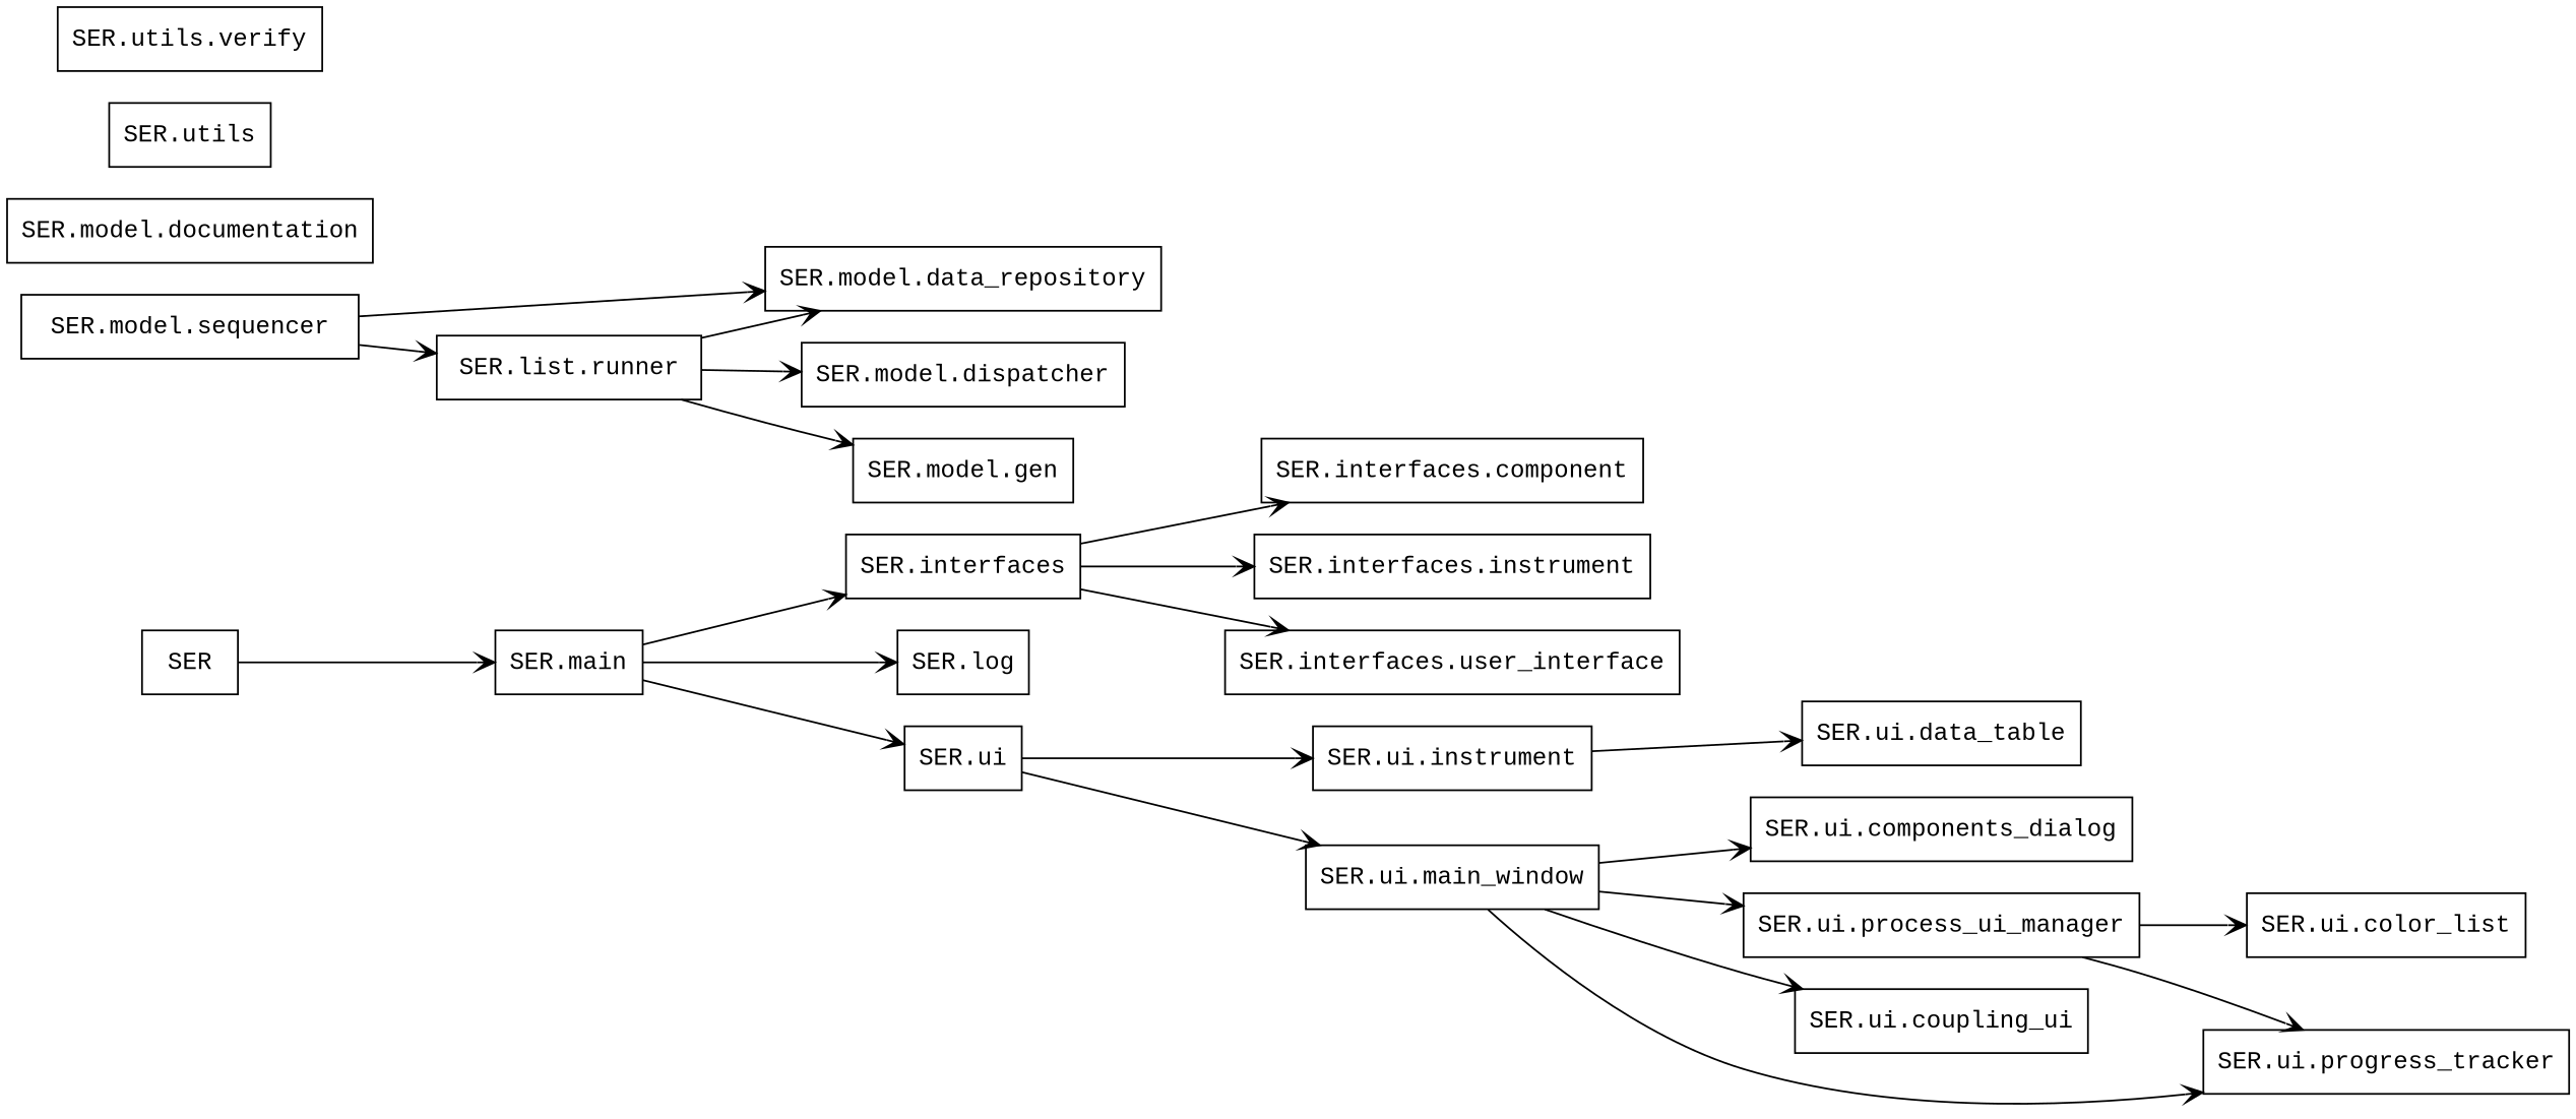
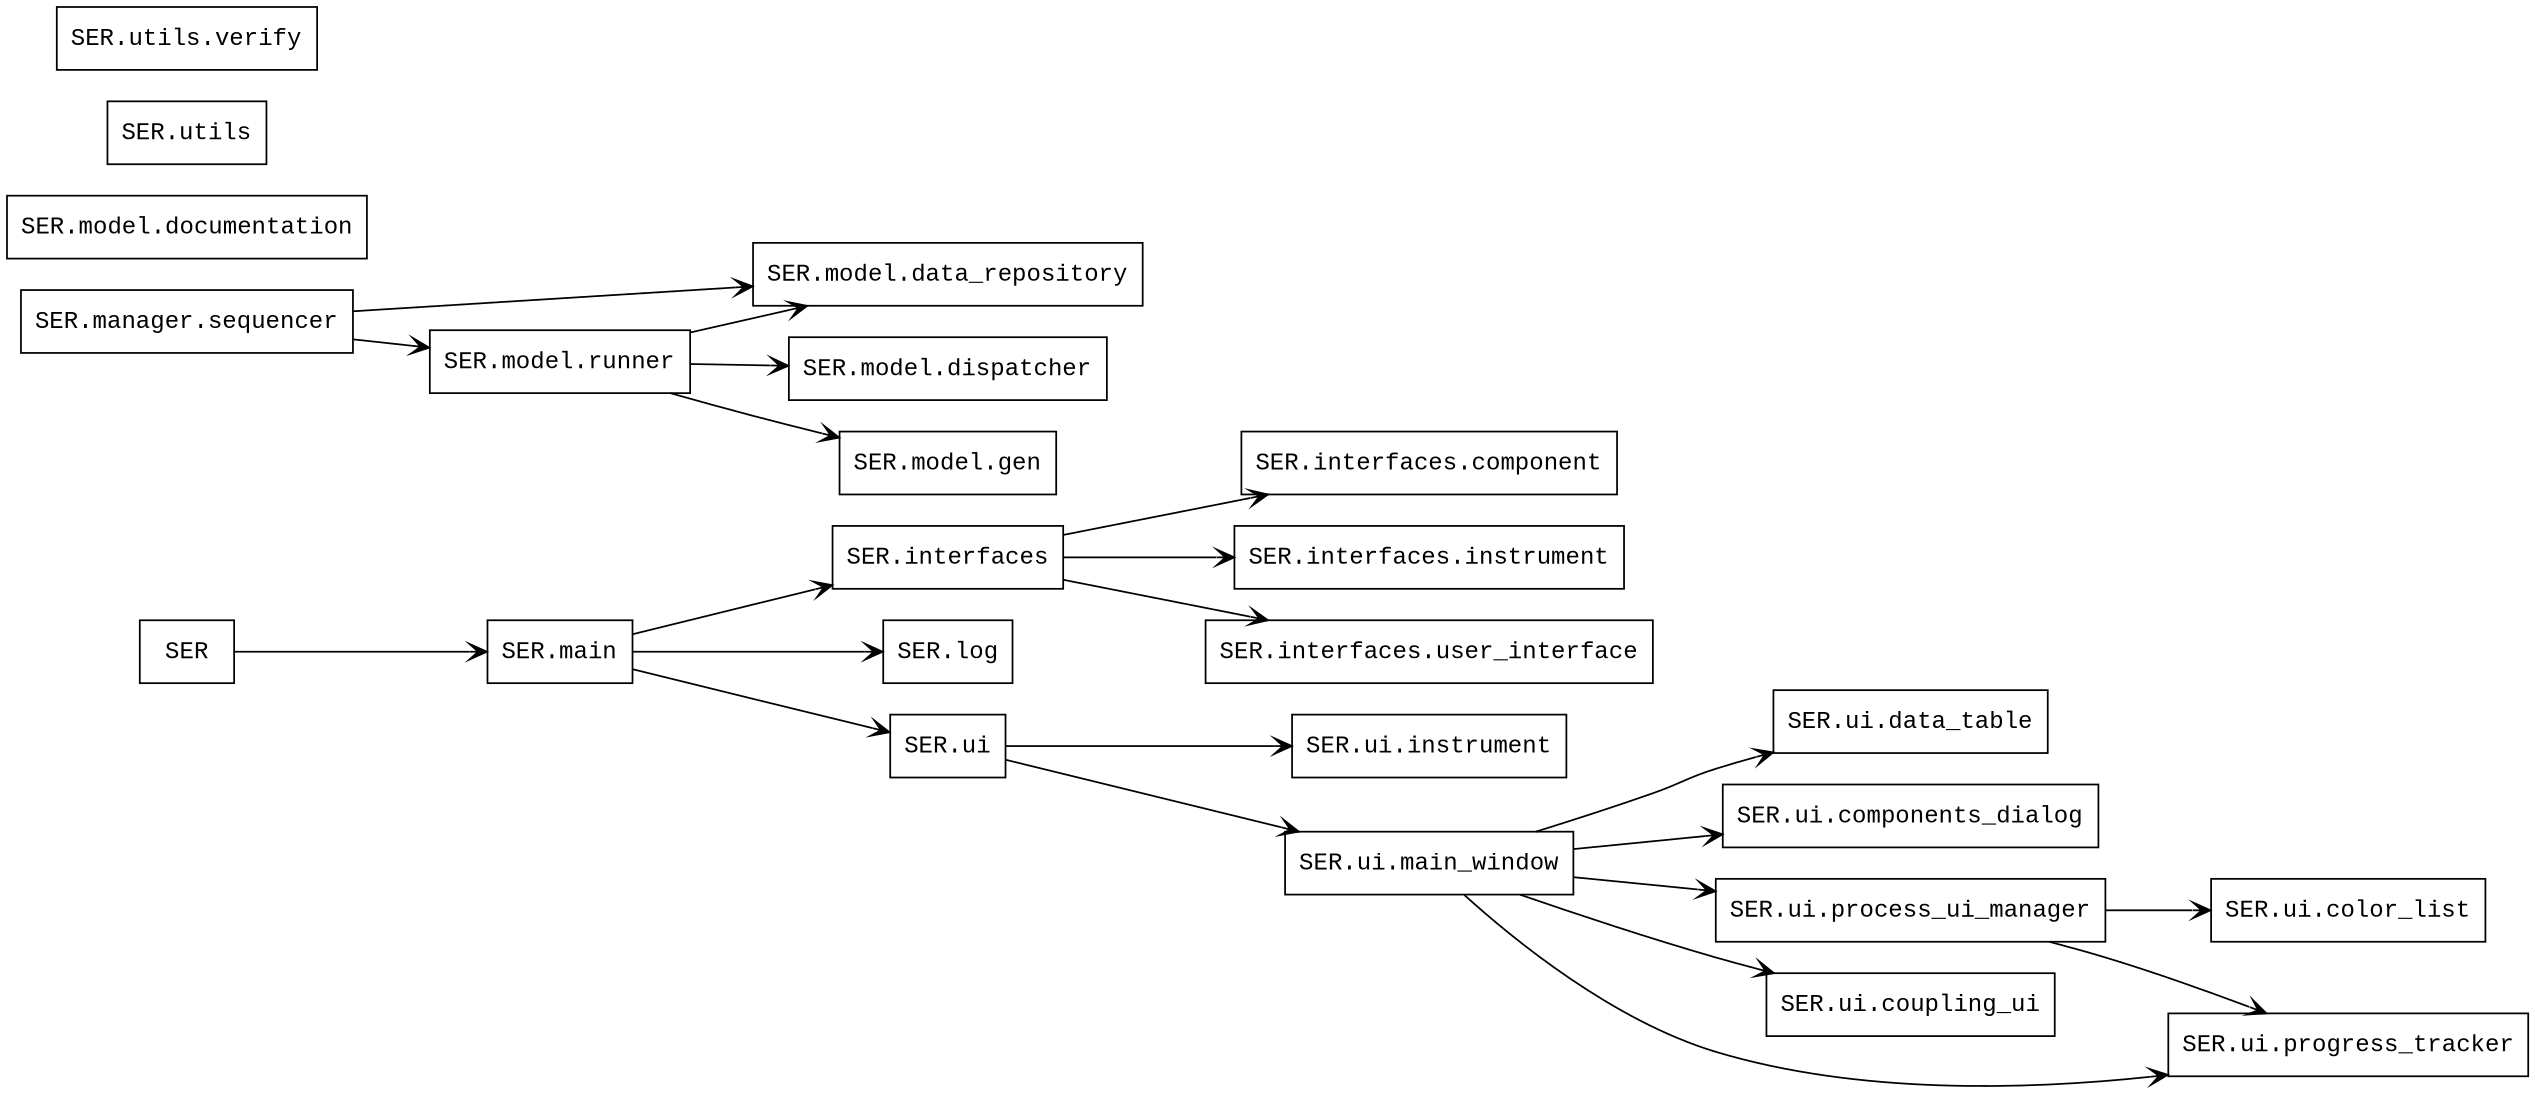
  digraph {
    fontname="Liberation Mono"
    rankdir=LR
    node [color=black fontname="Liberation Mono" shape=box style=solid]
    edge [arrowhead=open arrowtail=none fontname="Liberation Mono"]
    n1 [label=SER]
    n2 [label="SER.main"]
    n3 [label="SER.interfaces"]
    n4 [label="SER.log"]
    n5 [label="SER.ui"]
    n6 [label="SER.interfaces.component"]
    n7 [label="SER.interfaces.instrument"]
    n8 [label="SER.interfaces.user_interface"]
    n9 [label="SER.ui.instrument"]
    n10 [label="SER.ui.main_window"]
-   n11 [label="SER.model.sequencer"]
+   n11 [label="SER.manager.sequencer"]
    n12 [label="SER.model.data_repository"]
-   n13 [label="SER.list.runner"]
+   n13 [label="SER.model.runner"]
    n14 [label="SER.model.dispatcher"]
    n15 [label="SER.model.documentation"]
    n16 [label="SER.model.gen"]
    n17 [label="SER.ui.components_dialog"]
    n18 [label="SER.ui.process_ui_manager"]
    n19 [label="SER.ui.coupling_ui"]
    n20 [label="SER.ui.data_table"]
    n21 [label="SER.ui.progress_tracker"]
    n22 [label="SER.ui.color_list"]
    n23 [label="SER.utils"]
    n24 [label="SER.utils.verify"]
    n1 -> n2
    n2 -> n3
    n2 -> n4
    n2 -> n5
    n3 -> n6
    n3 -> n7
    n3 -> n8
    n5 -> n9
    n5 -> n10
    n10 -> n17
    n10 -> n18
    n10 -> n19
-   n9 -> n20
+   n10 -> n20
    n10 -> n21
    n11 -> n12
    n11 -> n13
    n13 -> n12
    n13 -> n14
    n13 -> n16
    n18 -> n21
    n18 -> n22
  }
